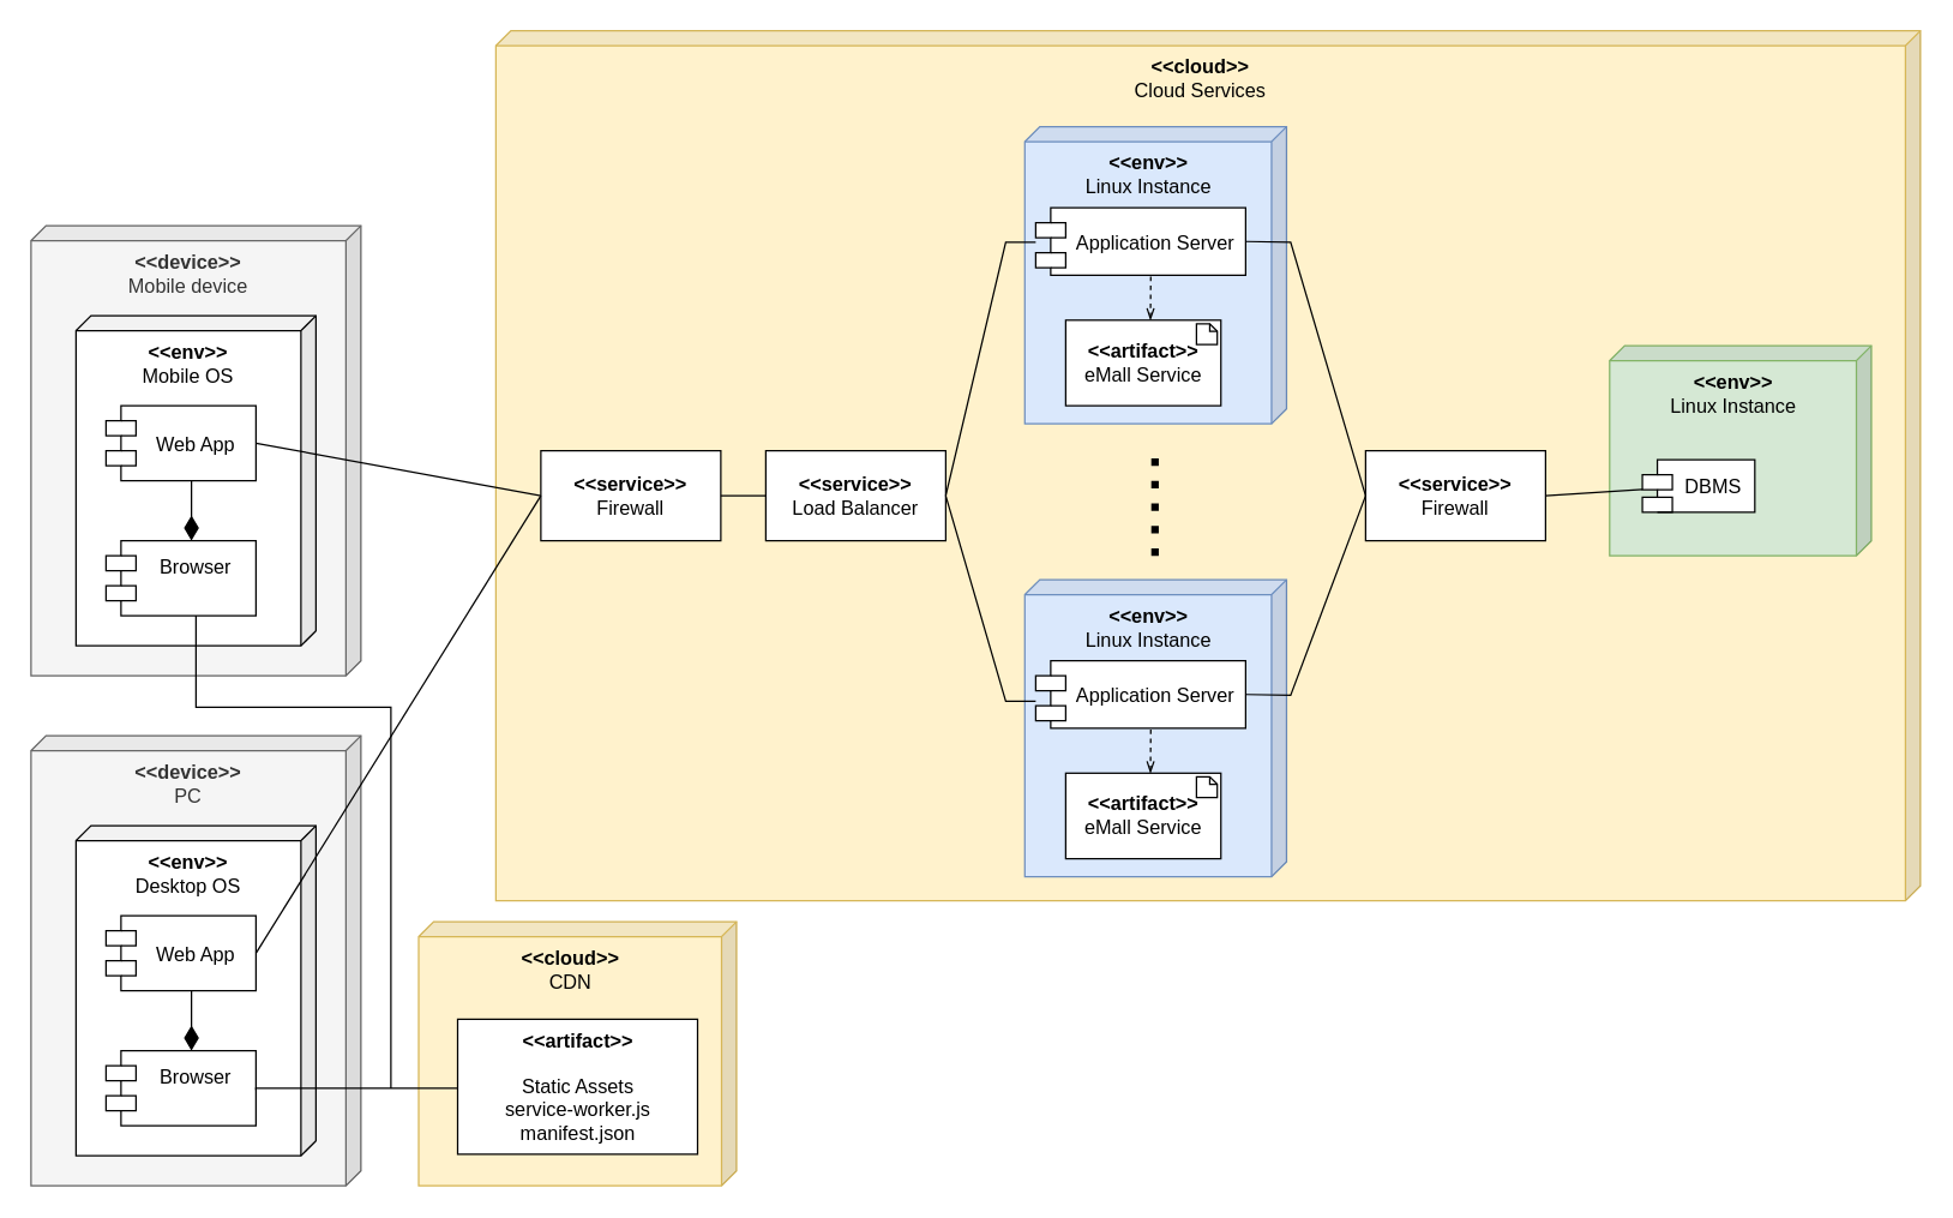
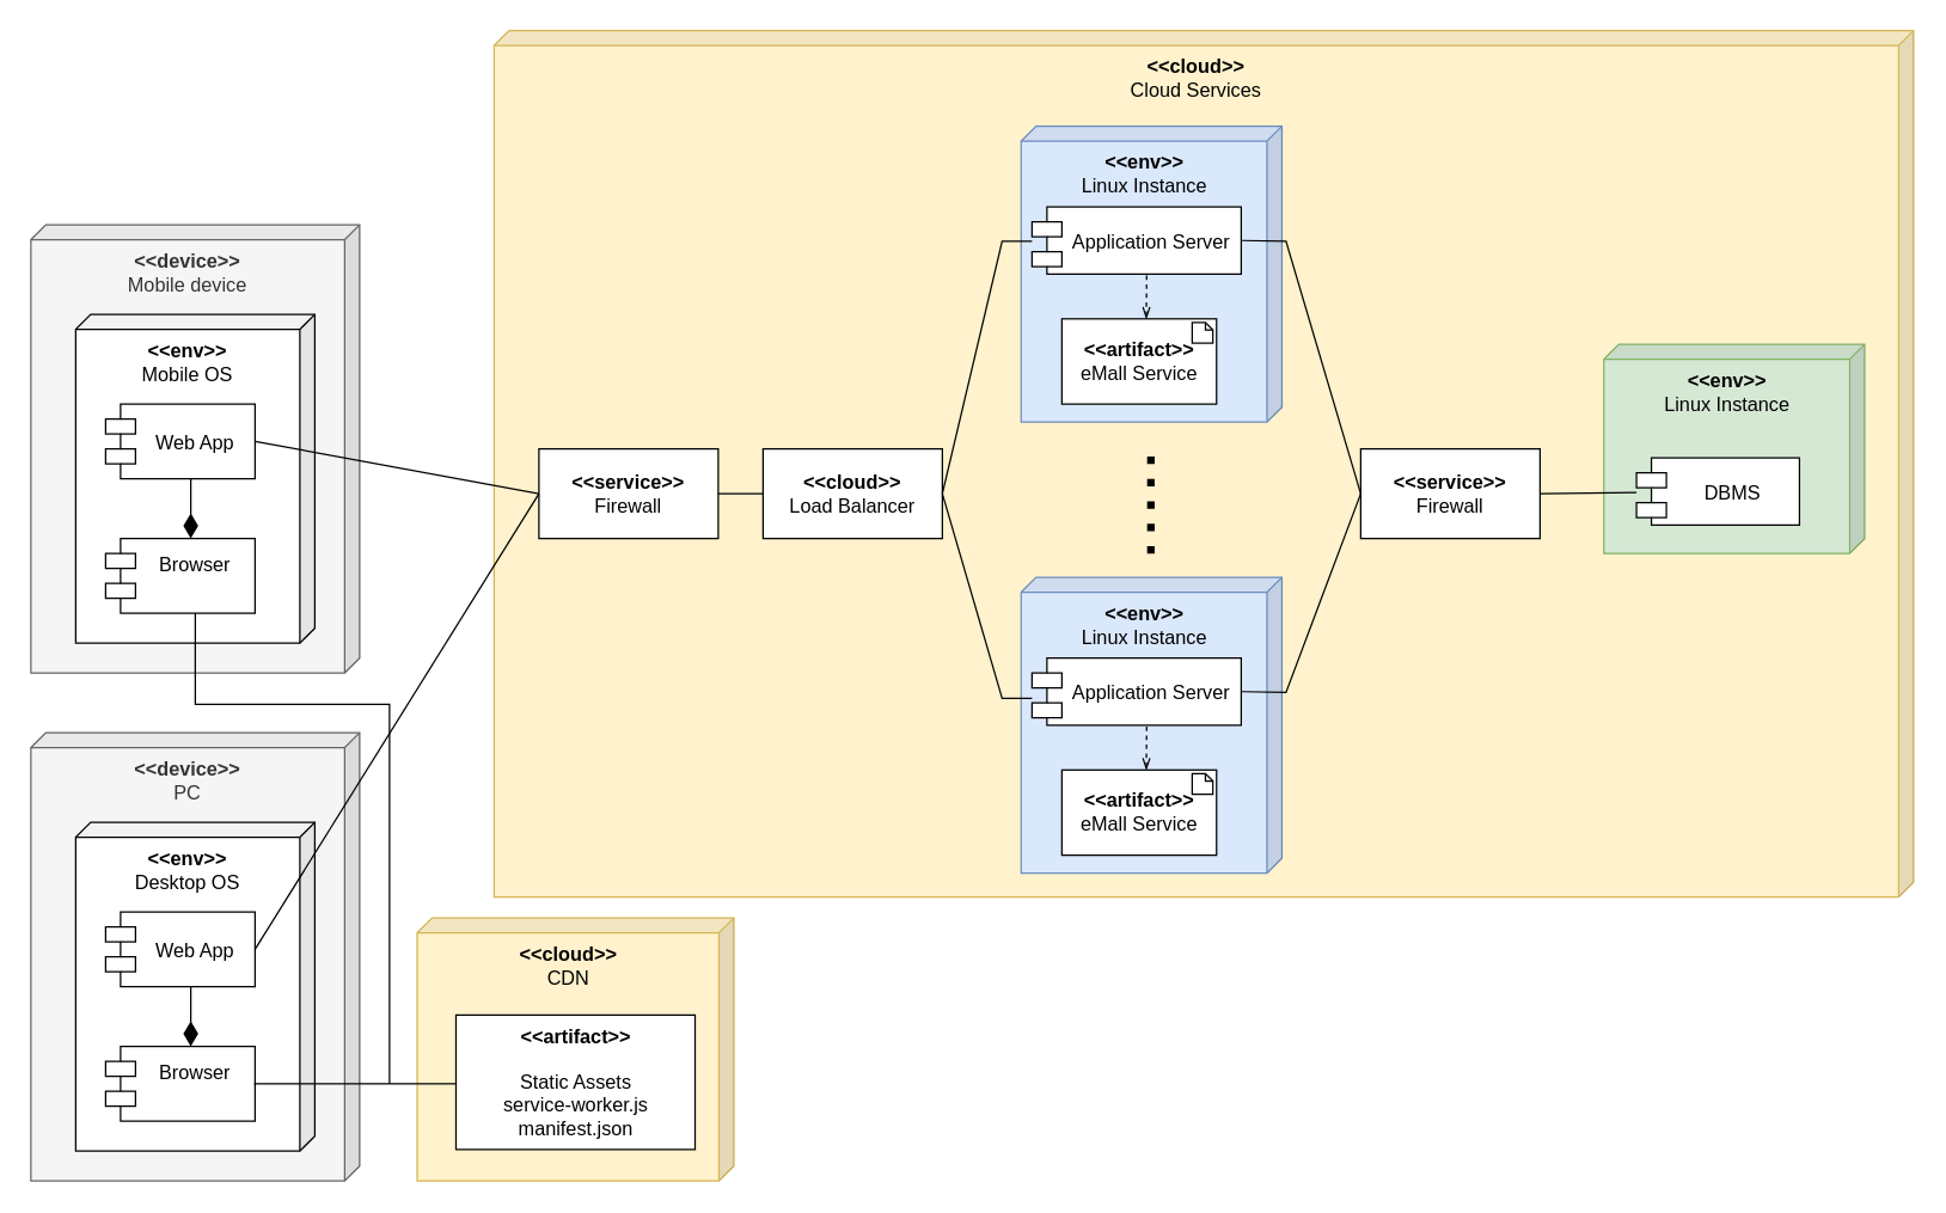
  <mxCell id="0" />
  <mxCell id="1" parent="0" />
  <mxCell id="2" value="" style="group;fontSize=13;" parent="1" vertex="1" connectable="0"><mxGeometry x="20" y="150" width="220" height="300" as="geometry" /></mxCell>
  <mxCell id="3" value="&lt;b&gt;&amp;lt;&amp;lt;device&amp;gt;&amp;gt;&lt;/b&gt;&lt;br style=&quot;font-size: 13px&quot;&gt;Mobile device" style="shape=cube;whiteSpace=wrap;html=1;boundedLbl=1;backgroundOutline=1;darkOpacity=0.05;darkOpacity2=0.1;size=10;fillColor=#f5f5f5;strokeColor=#666666;rotation=0;flipV=0;flipH=1;verticalAlign=top;fontSize=13;fontColor=#333333;" parent="2" vertex="1"><mxGeometry width="220" height="300" as="geometry" /></mxCell>
  <mxCell id="4" value="&lt;b&gt;&amp;lt;&amp;lt;env&amp;gt;&amp;gt;&lt;/b&gt;&lt;br style=&quot;font-size: 13px&quot;&gt;Mobile OS" style="shape=cube;whiteSpace=wrap;html=1;boundedLbl=1;backgroundOutline=1;darkOpacity=0.05;darkOpacity2=0.1;size=10;rotation=0;flipV=0;flipH=1;verticalAlign=top;fontSize=13;" parent="2" vertex="1"><mxGeometry x="30" y="60" width="160" height="220" as="geometry" /></mxCell>
  <mxCell id="5" value="Browser&#10;" style="shape=module;align=left;spacingLeft=20;align=center;verticalAlign=middle;fillColor=#FFFFFF;fontSize=13;" parent="2" vertex="1"><mxGeometry x="50" y="210" width="100" height="50" as="geometry" /></mxCell>
  <mxCell id="6" value="Web App" style="shape=module;align=left;spacingLeft=20;align=center;verticalAlign=middle;fillColor=#FFFFFF;fontSize=13;" parent="2" vertex="1"><mxGeometry x="50" y="120" width="100" height="50" as="geometry" /></mxCell>
  <mxCell id="7" value="" style="endArrow=none;html=1;endSize=12;startArrow=diamondThin;startSize=14;startFill=1;align=left;verticalAlign=bottom;endFill=0;rounded=0;entryX=0.5;entryY=1;entryDx=0;entryDy=0;exitX=0.5;exitY=0;exitDx=0;exitDy=0;fontSize=13;" parent="2" edge="1"><mxGeometry x="-0.625" y="70" relative="1" as="geometry"><mxPoint x="107" y="210" as="sourcePoint" /><mxPoint x="107" y="170" as="targetPoint" /><mxPoint as="offset" /></mxGeometry></mxCell>
  <mxCell id="8" value="&lt;b&gt;&amp;lt;&amp;lt;cloud&amp;gt;&amp;gt;&lt;/b&gt;&lt;br style=&quot;font-size: 13px&quot;&gt;CDN" style="shape=cube;whiteSpace=wrap;html=1;boundedLbl=1;backgroundOutline=1;darkOpacity=0.05;darkOpacity2=0.1;size=10;fillColor=#fff2cc;strokeColor=#d6b656;rotation=0;flipV=0;flipH=1;verticalAlign=top;fontSize=13;" parent="1" vertex="1"><mxGeometry x="278.5" y="614" width="212" height="176" as="geometry" /></mxCell>
  <mxCell id="9" value="" style="group;fontSize=13;" parent="1" vertex="1" connectable="0"><mxGeometry x="20" y="490" width="220" height="300" as="geometry" /></mxCell>
  <mxCell id="10" value="&lt;b&gt;&amp;lt;&amp;lt;device&amp;gt;&amp;gt;&lt;/b&gt;&lt;br style=&quot;font-size: 13px&quot;&gt;PC" style="shape=cube;whiteSpace=wrap;html=1;boundedLbl=1;backgroundOutline=1;darkOpacity=0.05;darkOpacity2=0.1;size=10;fillColor=#f5f5f5;strokeColor=#666666;rotation=0;flipV=0;flipH=1;verticalAlign=top;fontSize=13;fontColor=#333333;" parent="9" vertex="1"><mxGeometry width="220" height="300" as="geometry" /></mxCell>
  <mxCell id="11" value="&lt;b&gt;&amp;lt;&amp;lt;env&amp;gt;&amp;gt;&lt;/b&gt;&lt;br style=&quot;font-size: 13px&quot;&gt;Desktop OS" style="shape=cube;whiteSpace=wrap;html=1;boundedLbl=1;backgroundOutline=1;darkOpacity=0.05;darkOpacity2=0.1;size=10;rotation=0;flipV=0;flipH=1;verticalAlign=top;fontSize=13;" parent="9" vertex="1"><mxGeometry x="30" y="60" width="160" height="220" as="geometry" /></mxCell>
  <mxCell id="12" value="Browser&#10;" style="shape=module;align=left;spacingLeft=20;align=center;verticalAlign=middle;fillColor=#FFFFFF;fontSize=13;" parent="9" vertex="1"><mxGeometry x="50" y="210" width="100" height="50" as="geometry" /></mxCell>
  <mxCell id="13" value="Web App" style="shape=module;align=left;spacingLeft=20;align=center;verticalAlign=middle;fillColor=#FFFFFF;fontSize=13;" parent="9" vertex="1"><mxGeometry x="50" y="120" width="100" height="50" as="geometry" /></mxCell>
  <mxCell id="14" value="" style="endArrow=none;html=1;endSize=12;startArrow=diamondThin;startSize=14;startFill=1;align=left;verticalAlign=bottom;endFill=0;rounded=0;entryX=0.5;entryY=1;entryDx=0;entryDy=0;exitX=0.5;exitY=0;exitDx=0;exitDy=0;fontSize=13;" parent="9" edge="1"><mxGeometry x="-0.625" y="70" relative="1" as="geometry"><mxPoint x="107" y="210" as="sourcePoint" /><mxPoint x="107" y="170" as="targetPoint" /><mxPoint as="offset" /></mxGeometry></mxCell>
  <mxCell id="15" value="" style="endArrow=none;html=1;rounded=0;fontSize=13;edgeStyle=orthogonalEdgeStyle;exitX=0.6;exitY=0.997;exitDx=0;exitDy=0;exitPerimeter=0;" parent="1" source="5" edge="1"><mxGeometry width="50" height="50" relative="1" as="geometry"><mxPoint x="130" y="411" as="sourcePoint" /><mxPoint x="260" y="725" as="targetPoint" /><Array as="points"><mxPoint x="130" y="471" /><mxPoint x="260" y="471" /></Array></mxGeometry></mxCell>
  <mxCell id="16" value="" style="endArrow=none;html=1;rounded=0;exitX=1;exitY=0.5;exitDx=0;exitDy=0;entryX=0;entryY=0.5;entryDx=0;entryDy=0;fontSize=13;edgeStyle=orthogonalEdgeStyle;" parent="1" edge="1"><mxGeometry width="50" height="50" relative="1" as="geometry"><mxPoint x="170" y="726" as="sourcePoint" /><mxPoint x="304.5" y="725" as="targetPoint" /><Array as="points"><mxPoint x="170" y="725" /></Array></mxGeometry></mxCell>
  <mxCell id="17" value="&lt;b&gt;&amp;lt;&amp;lt;artifact&amp;gt;&amp;gt;&lt;/b&gt;&lt;br style=&quot;padding: 0px ; margin: 0px&quot;&gt;&lt;br style=&quot;padding: 0px ; margin: 0px&quot;&gt;&lt;span&gt;Static Assets&lt;/span&gt;&lt;br style=&quot;padding: 0px ; margin: 0px&quot;&gt;&lt;span&gt;service-worker.js&lt;/span&gt;&lt;br style=&quot;padding: 0px ; margin: 0px&quot;&gt;&lt;span&gt;manifest.json&lt;/span&gt;" style="rounded=0;whiteSpace=wrap;html=1;fontSize=13;fillColor=#FFFFFF;" vertex="1" parent="1"><mxGeometry x="304.5" y="679" width="160" height="90" as="geometry" /></mxCell>
  <mxCell id="18" value="&lt;b&gt;&amp;lt;&amp;lt;cloud&amp;gt;&amp;gt;&lt;/b&gt;&lt;br style=&quot;font-size: 13px&quot;&gt;Cloud Services" style="shape=cube;whiteSpace=wrap;html=1;boundedLbl=1;backgroundOutline=1;darkOpacity=0.05;darkOpacity2=0.1;size=10;rotation=0;flipV=0;flipH=1;verticalAlign=top;fontSize=13;fillColor=#fff2cc;strokeColor=#d6b656;" vertex="1" parent="1"><mxGeometry x="330" y="20" width="950" height="580" as="geometry" /></mxCell>
  <mxCell id="19" value="&lt;b&gt;&amp;lt;&amp;lt;service&amp;gt;&amp;gt;&lt;/b&gt;&lt;br&gt;Firewall" style="rounded=0;whiteSpace=wrap;html=1;fontSize=13;fillColor=#FFFFFF;" vertex="1" parent="1"><mxGeometry x="360" y="300" width="120" height="60" as="geometry" /></mxCell>
- <mxCell id="20" value="&lt;b&gt;&amp;lt;&amp;lt;service&amp;gt;&amp;gt;&lt;/b&gt;&lt;br&gt;Load Balancer" style="rounded=0;whiteSpace=wrap;html=1;fontSize=13;fillColor=#FFFFFF;" vertex="1" parent="1"><mxGeometry x="510" y="300" width="120" height="60" as="geometry" /></mxCell>
+ <mxCell id="20" value="&lt;b&gt;&amp;lt;&amp;lt;cloud&amp;gt;&amp;gt;&lt;/b&gt;&lt;br&gt;Load Balancer" style="rounded=0;whiteSpace=wrap;html=1;fontSize=13;fillColor=#FFFFFF;" vertex="1" parent="1"><mxGeometry x="510" y="300" width="120" height="60" as="geometry" /></mxCell>
  <mxCell id="21" value="" style="group;fontSize=13;" vertex="1" connectable="0" parent="1"><mxGeometry x="650" y="30" width="240" height="270" as="geometry" /></mxCell>
  <mxCell id="22" value="&lt;b&gt;&amp;lt;&amp;lt;env&amp;gt;&amp;gt;&lt;/b&gt;&lt;br style=&quot;font-size: 13px&quot;&gt;Linux Instance" style="shape=cube;whiteSpace=wrap;html=1;boundedLbl=1;backgroundOutline=1;darkOpacity=0.05;darkOpacity2=0.1;size=10;fillColor=#dae8fc;strokeColor=#6c8ebf;rotation=0;flipV=0;flipH=1;verticalAlign=top;fontSize=13;" vertex="1" parent="21"><mxGeometry x="32.727" y="54" width="174.545" height="198.0" as="geometry" /></mxCell>
  <mxCell id="23" value="Application Server" style="shape=module;align=left;spacingLeft=20;align=center;verticalAlign=middle;fillColor=#FFFFFF;fontSize=13;" vertex="1" parent="21"><mxGeometry x="40" y="108" width="140" height="45" as="geometry" /></mxCell>
  <mxCell id="24" value="" style="endArrow=none;html=1;endSize=12;startArrow=openThin;startSize=6;startFill=0;align=left;verticalAlign=bottom;endFill=0;rounded=0;entryX=0.5;entryY=1;entryDx=0;entryDy=0;fontSize=13;exitX=0.546;exitY=0.003;exitDx=0;exitDy=0;exitPerimeter=0;dashed=1;" edge="1" parent="21" source="26"><mxGeometry x="-0.625" y="70" relative="1" as="geometry"><mxPoint x="117" y="170" as="sourcePoint" /><mxPoint x="116.727" y="153.0" as="targetPoint" /><mxPoint as="offset" /></mxGeometry></mxCell>
  <mxCell id="25" value="" style="group" vertex="1" connectable="0" parent="21"><mxGeometry x="60" y="182.95" width="103.5" height="57.05" as="geometry" /></mxCell>
  <mxCell id="26" value="&lt;b&gt;&amp;lt;&amp;lt;artifact&amp;gt;&amp;gt;&lt;/b&gt;&lt;br&gt;eMall Service" style="rounded=0;whiteSpace=wrap;html=1;fontSize=13;fillColor=#FFFFFF;" vertex="1" parent="25"><mxGeometry width="103.5" height="57.05" as="geometry" /></mxCell>
  <mxCell id="27" value="" style="shape=note;whiteSpace=wrap;html=1;backgroundOutline=1;darkOpacity=0.05;fontSize=13;fillColor=#FFFFFF;size=5;" vertex="1" parent="25"><mxGeometry x="87.201" y="2.445" width="13.854" height="13.855" as="geometry" /></mxCell>
  <mxCell id="28" value="" style="group;fontSize=13;" vertex="1" connectable="0" parent="1"><mxGeometry x="1040" y="160" width="240" height="270" as="geometry" /></mxCell>
  <mxCell id="29" value="&lt;b&gt;&amp;lt;&amp;lt;env&amp;gt;&amp;gt;&lt;/b&gt;&lt;br style=&quot;font-size: 13px&quot;&gt;Linux Instance" style="shape=cube;whiteSpace=wrap;html=1;boundedLbl=1;backgroundOutline=1;darkOpacity=0.05;darkOpacity2=0.1;size=10;fillColor=#d5e8d4;strokeColor=#82b366;rotation=0;flipV=0;flipH=1;verticalAlign=top;fontSize=13;" vertex="1" parent="28"><mxGeometry x="32.73" y="70" width="174.55" height="140" as="geometry" /></mxCell>
- <mxCell id="30" value="DBMS" style="shape=module;align=left;spacingLeft=20;align=center;verticalAlign=middle;fillColor=#FFFFFF;fontSize=13;" vertex="1" parent="28"><mxGeometry x="54.545" y="146" width="75" height="35" as="geometry" /></mxCell>
+ <mxCell id="30" value="DBMS" style="shape=module;align=left;spacingLeft=20;align=center;verticalAlign=middle;fillColor=#FFFFFF;fontSize=13;" vertex="1" parent="28"><mxGeometry x="54.545" y="146" width="109.091" height="45" as="geometry" /></mxCell>
  <mxCell id="31" value="&lt;b&gt;&amp;lt;&amp;lt;service&amp;gt;&amp;gt;&lt;/b&gt;&lt;br&gt;Firewall" style="rounded=0;whiteSpace=wrap;html=1;fontSize=13;fillColor=#FFFFFF;" vertex="1" parent="1"><mxGeometry x="910" y="300" width="120" height="60" as="geometry" /></mxCell>
  <mxCell id="32" value="" style="endArrow=none;dashed=1;html=1;rounded=0;fontSize=13;strokeWidth=5;dashPattern=1 2;" edge="1" parent="1"><mxGeometry width="50" height="50" relative="1" as="geometry"><mxPoint x="769.55" y="370" as="sourcePoint" /><mxPoint x="769.55" y="300" as="targetPoint" /></mxGeometry></mxCell>
  <mxCell id="33" value="" style="group;fontSize=13;" vertex="1" connectable="0" parent="1"><mxGeometry x="650" y="332" width="240" height="270" as="geometry" /></mxCell>
  <mxCell id="34" value="&lt;b&gt;&amp;lt;&amp;lt;env&amp;gt;&amp;gt;&lt;/b&gt;&lt;br style=&quot;font-size: 13px&quot;&gt;Linux Instance" style="shape=cube;whiteSpace=wrap;html=1;boundedLbl=1;backgroundOutline=1;darkOpacity=0.05;darkOpacity2=0.1;size=10;fillColor=#dae8fc;strokeColor=#6c8ebf;rotation=0;flipV=0;flipH=1;verticalAlign=top;fontSize=13;" vertex="1" parent="33"><mxGeometry x="32.727" y="54" width="174.545" height="198.0" as="geometry" /></mxCell>
  <mxCell id="35" value="Application Server" style="shape=module;align=left;spacingLeft=20;align=center;verticalAlign=middle;fillColor=#FFFFFF;fontSize=13;" vertex="1" parent="33"><mxGeometry x="40" y="108" width="140" height="45" as="geometry" /></mxCell>
  <mxCell id="36" value="" style="endArrow=none;html=1;endSize=12;startArrow=openThin;startSize=6;startFill=0;align=left;verticalAlign=bottom;endFill=0;rounded=0;entryX=0.5;entryY=1;entryDx=0;entryDy=0;fontSize=13;exitX=0.546;exitY=0.003;exitDx=0;exitDy=0;exitPerimeter=0;dashed=1;" edge="1" parent="33" source="38"><mxGeometry x="-0.625" y="70" relative="1" as="geometry"><mxPoint x="117" y="170" as="sourcePoint" /><mxPoint x="116.727" y="153.0" as="targetPoint" /><mxPoint as="offset" /></mxGeometry></mxCell>
  <mxCell id="37" value="" style="group" vertex="1" connectable="0" parent="33"><mxGeometry x="60" y="182.95" width="103.5" height="57.05" as="geometry" /></mxCell>
  <mxCell id="38" value="&lt;b&gt;&amp;lt;&amp;lt;artifact&amp;gt;&amp;gt;&lt;/b&gt;&lt;br&gt;eMall Service" style="rounded=0;whiteSpace=wrap;html=1;fontSize=13;fillColor=#FFFFFF;" vertex="1" parent="37"><mxGeometry width="103.5" height="57.05" as="geometry" /></mxCell>
  <mxCell id="39" value="" style="shape=note;whiteSpace=wrap;html=1;backgroundOutline=1;darkOpacity=0.05;fontSize=13;fillColor=#FFFFFF;size=5;" vertex="1" parent="37"><mxGeometry x="87.201" y="2.445" width="13.854" height="13.855" as="geometry" /></mxCell>
  <mxCell id="40" value="" style="endArrow=none;html=1;rounded=0;fontSize=13;startSize=6;strokeWidth=1;entryX=0;entryY=0.5;entryDx=0;entryDy=0;exitX=1;exitY=0.5;exitDx=0;exitDy=0;" edge="1" parent="1" source="6" target="19"><mxGeometry width="50" height="50" relative="1" as="geometry"><mxPoint x="140" y="60" as="sourcePoint" /><mxPoint x="190" y="10" as="targetPoint" /></mxGeometry></mxCell>
  <mxCell id="41" value="" style="endArrow=none;html=1;rounded=0;fontSize=13;startSize=6;strokeWidth=1;entryX=0;entryY=0.5;entryDx=0;entryDy=0;exitX=1;exitY=0.5;exitDx=0;exitDy=0;" edge="1" parent="1" source="13" target="19"><mxGeometry width="50" height="50" relative="1" as="geometry"><mxPoint x="180" y="305" as="sourcePoint" /><mxPoint x="370" y="340" as="targetPoint" /></mxGeometry></mxCell>
  <mxCell id="42" value="" style="endArrow=none;html=1;rounded=0;fontSize=13;startSize=6;strokeWidth=1;entryX=0;entryY=0.5;entryDx=0;entryDy=0;exitX=1;exitY=0.5;exitDx=0;exitDy=0;" edge="1" parent="1" source="19" target="20"><mxGeometry width="50" height="50" relative="1" as="geometry"><mxPoint x="190" y="315" as="sourcePoint" /><mxPoint x="380" y="350" as="targetPoint" /></mxGeometry></mxCell>
  <mxCell id="43" value="" style="endArrow=none;html=1;rounded=0;fontSize=13;startSize=6;strokeWidth=1;exitX=1;exitY=0.5;exitDx=0;exitDy=0;" edge="1" parent="1" source="20"><mxGeometry width="50" height="50" relative="1" as="geometry"><mxPoint x="630" y="350" as="sourcePoint" /><mxPoint x="690" y="161" as="targetPoint" /><Array as="points"><mxPoint x="670" y="161" /></Array></mxGeometry></mxCell>
  <mxCell id="44" value="" style="endArrow=none;html=1;rounded=0;fontSize=13;startSize=6;strokeWidth=1;exitX=1;exitY=0.5;exitDx=0;exitDy=0;" edge="1" parent="1" source="20"><mxGeometry width="50" height="50" relative="1" as="geometry"><mxPoint x="210" y="335" as="sourcePoint" /><mxPoint x="690" y="467" as="targetPoint" /><Array as="points"><mxPoint x="670" y="467" /></Array></mxGeometry></mxCell>
  <mxCell id="45" value="" style="endArrow=none;html=1;rounded=0;fontSize=13;startSize=6;strokeWidth=1;exitX=0;exitY=0.5;exitDx=0;exitDy=0;entryX=1;entryY=0.5;entryDx=0;entryDy=0;" edge="1" parent="1" source="31" target="23"><mxGeometry width="50" height="50" relative="1" as="geometry"><mxPoint x="640" y="340" as="sourcePoint" /><mxPoint x="700" y="171" as="targetPoint" /><Array as="points"><mxPoint x="860" y="161" /></Array></mxGeometry></mxCell>
  <mxCell id="46" value="" style="endArrow=none;html=1;rounded=0;fontSize=13;startSize=6;strokeWidth=1;entryX=1;entryY=0.5;entryDx=0;entryDy=0;exitX=0;exitY=0.5;exitDx=0;exitDy=0;" edge="1" parent="1" source="31" target="35"><mxGeometry width="50" height="50" relative="1" as="geometry"><mxPoint x="920" y="340" as="sourcePoint" /><mxPoint x="840" y="170.5" as="targetPoint" /><Array as="points"><mxPoint x="860" y="463" /></Array></mxGeometry></mxCell>
  <mxCell id="47" value="" style="endArrow=none;html=1;rounded=0;fontSize=13;startSize=6;strokeWidth=1;exitX=1;exitY=0.5;exitDx=0;exitDy=0;" edge="1" parent="1" source="31" target="30"><mxGeometry width="50" height="50" relative="1" as="geometry"><mxPoint x="930" y="350" as="sourcePoint" /><mxPoint x="850" y="180.5" as="targetPoint" /><Array as="points" /></mxGeometry></mxCell>
